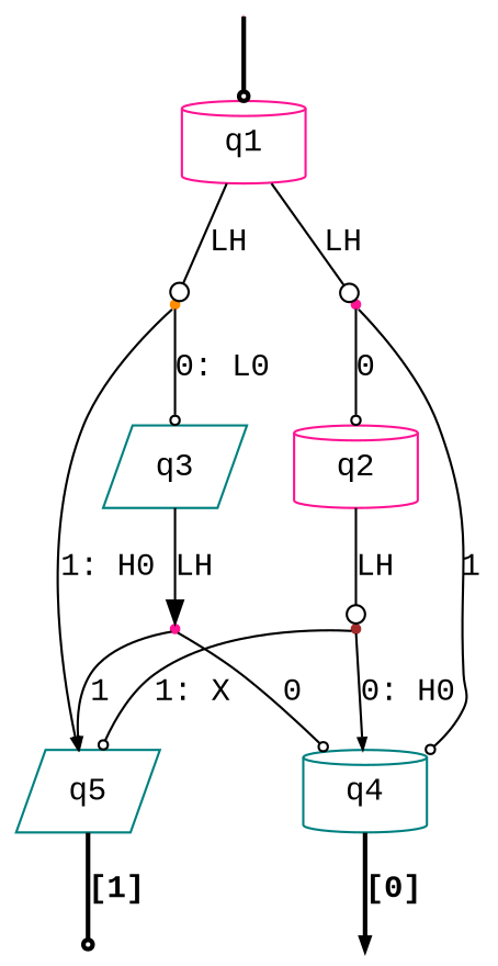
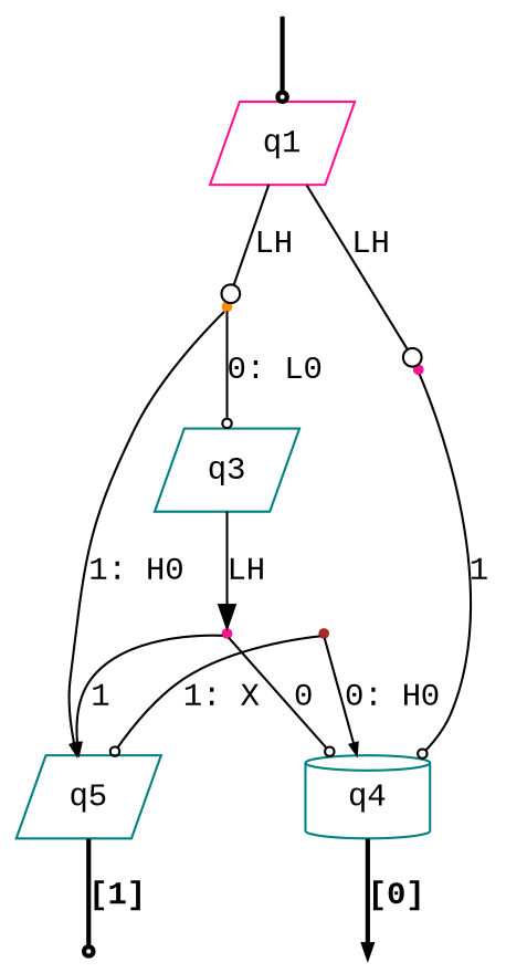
  digraph {
    fontname="Liberation Mono"
    node [color=deeppink fontname="Liberation Mono" shape=point]
    edge [arrowhead=odot fontname="Liberation Mono" penwidth=1.0 arrowsize=0.5]
-   q1 [shape=cylinder]
+   q1 [shape=parallelogram]
    "q1-LH->q3_q5" [color=darkorange height=0.05 width=0.05]
    "q1-LH->q2_q4" [height=0.05 width=0.05]
    q3 [color=teal shape=parallelogram]
    q5 [color=teal shape=parallelogram]
-   q2 [shape=cylinder]
    q4 [color=teal shape=cylinder]
    "q2-LH->q4_q5" [color=brown height=0.05 width=0.05]
    "q3-LH->q4_q5" [height=0.05 width=0.05]
    "q4-0->" [height=0.001 width=0.001]
    "q5-1->" [color=brown height=0.001 width=0.001]
    "->q1" [height=0.001 width=0.001]
    q1 -> "q1-LH->q3_q5" [label=LH splines=true arrowsize=""]
    q1 -> "q1-LH->q2_q4" [label=LH splines=true arrowsize=""]
    "q1-LH->q3_q5" -> q3 [label="0: L0"]
    "q1-LH->q3_q5" -> q5 [arrowhead=normal label="1: H0"]
-   "q1-LH->q2_q4" -> q2 [label=0]
    "q1-LH->q2_q4" -> q4 [label=1]
    q3 -> "q3-LH->q4_q5" [arrowhead=normal label=LH splines=true arrowsize=""]
    q5 -> "q5-1->" [label=<<B>[1]</B>> penwidth=2.0]
-   q2 -> "q2-LH->q4_q5" [label=LH splines=true arrowsize=""]
    q4 -> "q4-0->" [arrowhead=normal label=<<B>[0]</B>> penwidth=2.0]
    "q2-LH->q4_q5" -> q5 [label="1: X"]
    "q2-LH->q4_q5" -> q4 [arrowhead=normal label="0: H0"]
    "q3-LH->q4_q5" -> q5 [arrowhead=normal label=1]
    "q3-LH->q4_q5" -> q4 [label=0]
    "->q1" -> q1 [penwidth=2.0]
  }
